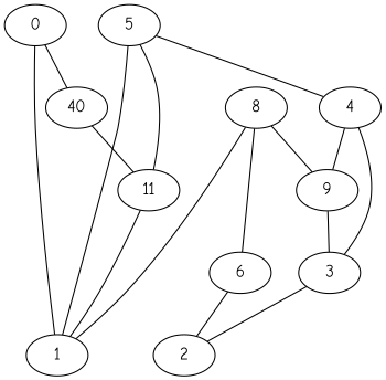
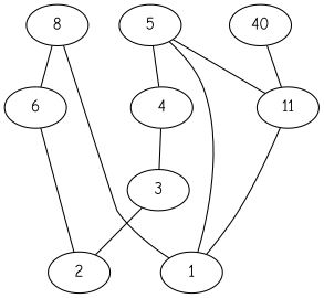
  strict graph {
    fontname="Comic Neue"
    node [fontname="Comic Neue" weight=0]
    edge [fontname="Comic Neue" weight=0]
    5
    1
    11
    4
-   9
    3
    2
-   0
    n9 [label=40]
    8
    6
    5 -- 1
    5 -- 11
    5 -- 4
    11 -- 1
-   4 -- 9
    4 -- 3
-   9 -- 3
    3 -- 2
-   0 -- 1
-   0 -- n9
    n9 -- 11
    8 -- 1
-   8 -- 9
    8 -- 6
    6 -- 2
  }
